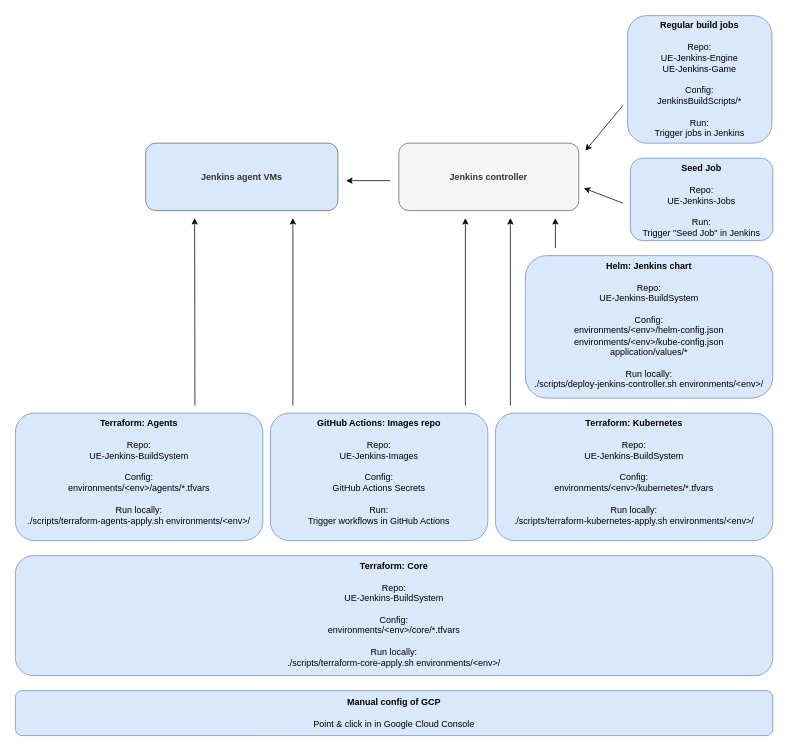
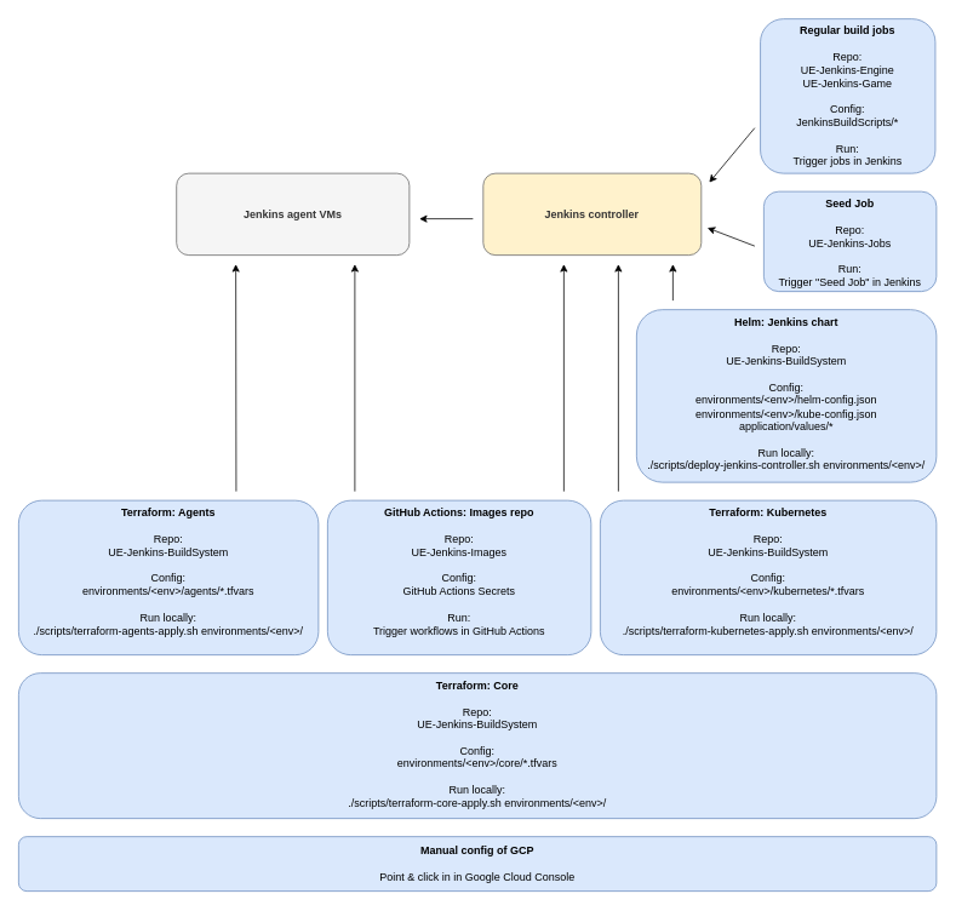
  <mxCell id="0" />
  <mxCell id="1" parent="0" />
  <mxCell id="2" value="&lt;b&gt;Terraform: Core&lt;br&gt;&lt;/b&gt;&lt;br&gt;Repo:&lt;br&gt;UE-Jenkins-BuildSystem&lt;br&gt;&lt;br&gt;Config:&lt;br&gt;environments/&amp;lt;env&amp;gt;/core/*.tfvars&lt;br&gt;&lt;br&gt;Run locally:&lt;br&gt;./scripts/terraform-core-apply.sh environments/&amp;lt;env&amp;gt;/" style="rounded=1;whiteSpace=wrap;html=1;verticalAlign=top;fillColor=#dae8fc;strokeColor=#6c8ebf;" vertex="1" parent="1"><mxGeometry x="20" y="740" width="1010" height="160" as="geometry" /></mxCell>
  <mxCell id="3" value="&lt;b&gt;Manual config of GCP&lt;/b&gt;&lt;br&gt;&lt;br&gt;Point &amp;amp; click in in Google Cloud Console" style="rounded=1;whiteSpace=wrap;html=1;fillColor=#dae8fc;strokeColor=#6c8ebf;" vertex="1" parent="1"><mxGeometry x="20" y="920" width="1010" height="60" as="geometry" /></mxCell>
  <mxCell id="4" value="&lt;b&gt;Terraform: Agents&lt;/b&gt;&lt;br&gt;&lt;br&gt;Repo:&lt;br&gt;UE-Jenkins-BuildSystem&lt;br&gt;&lt;br&gt;Config:&lt;br&gt;environments/&amp;lt;env&amp;gt;/agents/*.tfvars&lt;br&gt;&lt;br&gt;Run locally:&lt;br&gt;./scripts/terraform-agents-apply.sh environments/&amp;lt;env&amp;gt;/" style="rounded=1;whiteSpace=wrap;html=1;verticalAlign=top;fillColor=#dae8fc;strokeColor=#6c8ebf;" vertex="1" parent="1"><mxGeometry x="20" y="550" width="330" height="170" as="geometry" /></mxCell>
  <mxCell id="5" value="&lt;b&gt;Terraform: Kubernetes&lt;br&gt;&lt;/b&gt;&lt;br&gt;Repo:&lt;br&gt;UE-Jenkins-BuildSystem&lt;br&gt;&lt;br&gt;Config:&lt;br&gt;environments/&amp;lt;env&amp;gt;/kubernetes/*.tfvars&lt;br&gt;&lt;br&gt;Run locally:&lt;br&gt;./scripts/terraform-kubernetes-apply.sh environments/&amp;lt;env&amp;gt;/" style="rounded=1;whiteSpace=wrap;html=1;verticalAlign=top;fillColor=#dae8fc;strokeColor=#6c8ebf;" vertex="1" parent="1"><mxGeometry x="660" y="550" width="370" height="170" as="geometry" /></mxCell>
  <mxCell id="6" value="&lt;b&gt;GitHub Actions: Images repo&lt;/b&gt;&lt;br&gt;&lt;br&gt;Repo:&lt;br&gt;UE-Jenkins-Images&lt;br&gt;&lt;br&gt;Config:&lt;br&gt;GitHub Actions Secrets&lt;br&gt;&lt;br&gt;Run:&lt;br&gt;Trigger workflows in GitHub Actions" style="rounded=1;whiteSpace=wrap;html=1;verticalAlign=top;fillColor=#dae8fc;strokeColor=#6c8ebf;" vertex="1" parent="1"><mxGeometry x="360" y="550" width="290" height="170" as="geometry" /></mxCell>
- <mxCell id="7" value="&lt;b&gt;Jenkins agent VMs&lt;/b&gt;" style="rounded=1;whiteSpace=wrap;html=1;fillColor=#dae8fc;strokeColor=#666666;fontColor=#333333;" vertex="1" parent="1"><mxGeometry x="193.75" y="190" width="256.25" height="90" as="geometry" /></mxCell>
- <mxCell id="8" value="&lt;b&gt;Jenkins controller&lt;/b&gt;" style="rounded=1;whiteSpace=wrap;html=1;fillColor=#f5f5f5;strokeColor=#666666;fontColor=#333333;" vertex="1" parent="1"><mxGeometry x="531.25" y="190" width="240" height="90" as="geometry" /></mxCell>
+ <mxCell id="7" value="&lt;b&gt;Jenkins agent VMs&lt;/b&gt;" style="rounded=1;whiteSpace=wrap;html=1;fillColor=#f5f5f5;strokeColor=#666666;fontColor=#333333;" vertex="1" parent="1"><mxGeometry x="193.75" y="190" width="256.25" height="90" as="geometry" /></mxCell>
+ <mxCell id="8" value="&lt;b&gt;Jenkins controller&lt;/b&gt;" style="rounded=1;whiteSpace=wrap;html=1;fillColor=#fff2cc;strokeColor=#666666;fontColor=#333333;" vertex="1" parent="1"><mxGeometry x="531.25" y="190" width="240" height="90" as="geometry" /></mxCell>
  <mxCell id="9" value="&lt;b&gt;Seed Job&lt;br&gt;&lt;/b&gt;&lt;br&gt;Repo:&lt;br&gt;UE-Jenkins-Jobs&lt;br&gt;&lt;br&gt;Run:&lt;br&gt;Trigger &quot;Seed Job&quot; in Jenkins" style="rounded=1;whiteSpace=wrap;html=1;verticalAlign=top;fillColor=#dae8fc;strokeColor=#6c8ebf;" vertex="1" parent="1"><mxGeometry x="840" y="210" width="190" height="110" as="geometry" /></mxCell>
  <mxCell id="10" value="&lt;b&gt;Regular build jobs&lt;br&gt;&lt;/b&gt;&lt;br&gt;Repo:&lt;br&gt;UE-Jenkins-Engine&lt;br&gt;UE-Jenkins-Game&lt;br&gt;&lt;br&gt;Config:&lt;br&gt;JenkinsBuildScripts/*&lt;br&gt;&lt;br&gt;Run:&lt;br&gt;Trigger jobs in Jenkins" style="rounded=1;whiteSpace=wrap;html=1;fillColor=#dae8fc;strokeColor=#6c8ebf;" vertex="1" parent="1"><mxGeometry x="836.25" y="20" width="192.5" height="170" as="geometry" /></mxCell>
  <mxCell id="11" value="" style="endArrow=classic;html=1;" edge="1" parent="1"><mxGeometry width="50" height="50" relative="1" as="geometry"><mxPoint x="620" y="540" as="sourcePoint" /><mxPoint x="620" y="290" as="targetPoint" /></mxGeometry></mxCell>
  <mxCell id="12" value="" style="endArrow=classic;html=1;" edge="1" parent="1"><mxGeometry width="50" height="50" relative="1" as="geometry"><mxPoint x="390" y="540" as="sourcePoint" /><mxPoint x="390" y="290" as="targetPoint" /></mxGeometry></mxCell>
  <mxCell id="13" value="" style="endArrow=classic;html=1;" edge="1" parent="1"><mxGeometry width="50" height="50" relative="1" as="geometry"><mxPoint x="259.41" y="540" as="sourcePoint" /><mxPoint x="259" y="290" as="targetPoint" /></mxGeometry></mxCell>
  <mxCell id="14" value="" style="endArrow=classic;html=1;" edge="1" parent="1"><mxGeometry width="50" height="50" relative="1" as="geometry"><mxPoint x="520" y="240" as="sourcePoint" /><mxPoint x="461" y="240" as="targetPoint" /></mxGeometry></mxCell>
  <mxCell id="15" value="" style="endArrow=classic;html=1;" edge="1" parent="1"><mxGeometry width="50" height="50" relative="1" as="geometry"><mxPoint x="830" y="270" as="sourcePoint" /><mxPoint x="778" y="250" as="targetPoint" /></mxGeometry></mxCell>
  <mxCell id="16" value="" style="endArrow=classic;html=1;" edge="1" parent="1"><mxGeometry width="50" height="50" relative="1" as="geometry"><mxPoint x="830" y="140" as="sourcePoint" /><mxPoint x="780" y="200" as="targetPoint" /></mxGeometry></mxCell>
  <mxCell id="17" value="&lt;b&gt;Helm: Jenkins chart&lt;/b&gt;&lt;br&gt;&lt;br&gt;Repo:&lt;br&gt;UE-Jenkins-BuildSystem&lt;br&gt;&lt;br&gt;Config:&lt;br&gt;environments/&amp;lt;env&amp;gt;/helm-config.json&lt;br&gt;environments/&amp;lt;env&amp;gt;/kube-config.json&lt;br&gt;application/values/*&lt;br&gt;&lt;br&gt;Run locally:&lt;br&gt;./scripts/deploy-jenkins-controller.sh environments/&amp;lt;env&amp;gt;/" style="rounded=1;whiteSpace=wrap;html=1;verticalAlign=top;fillColor=#dae8fc;strokeColor=#6c8ebf;" vertex="1" parent="1"><mxGeometry x="700" y="340" width="330" height="190" as="geometry" /></mxCell>
  <mxCell id="18" value="" style="endArrow=classic;html=1;" edge="1" parent="1"><mxGeometry width="50" height="50" relative="1" as="geometry"><mxPoint x="740" y="330" as="sourcePoint" /><mxPoint x="740" y="290" as="targetPoint" /></mxGeometry></mxCell>
  <mxCell id="19" value="" style="endArrow=classic;html=1;" edge="1" parent="1"><mxGeometry width="50" height="50" relative="1" as="geometry"><mxPoint x="680" y="540" as="sourcePoint" /><mxPoint x="680" y="290" as="targetPoint" /></mxGeometry></mxCell>
